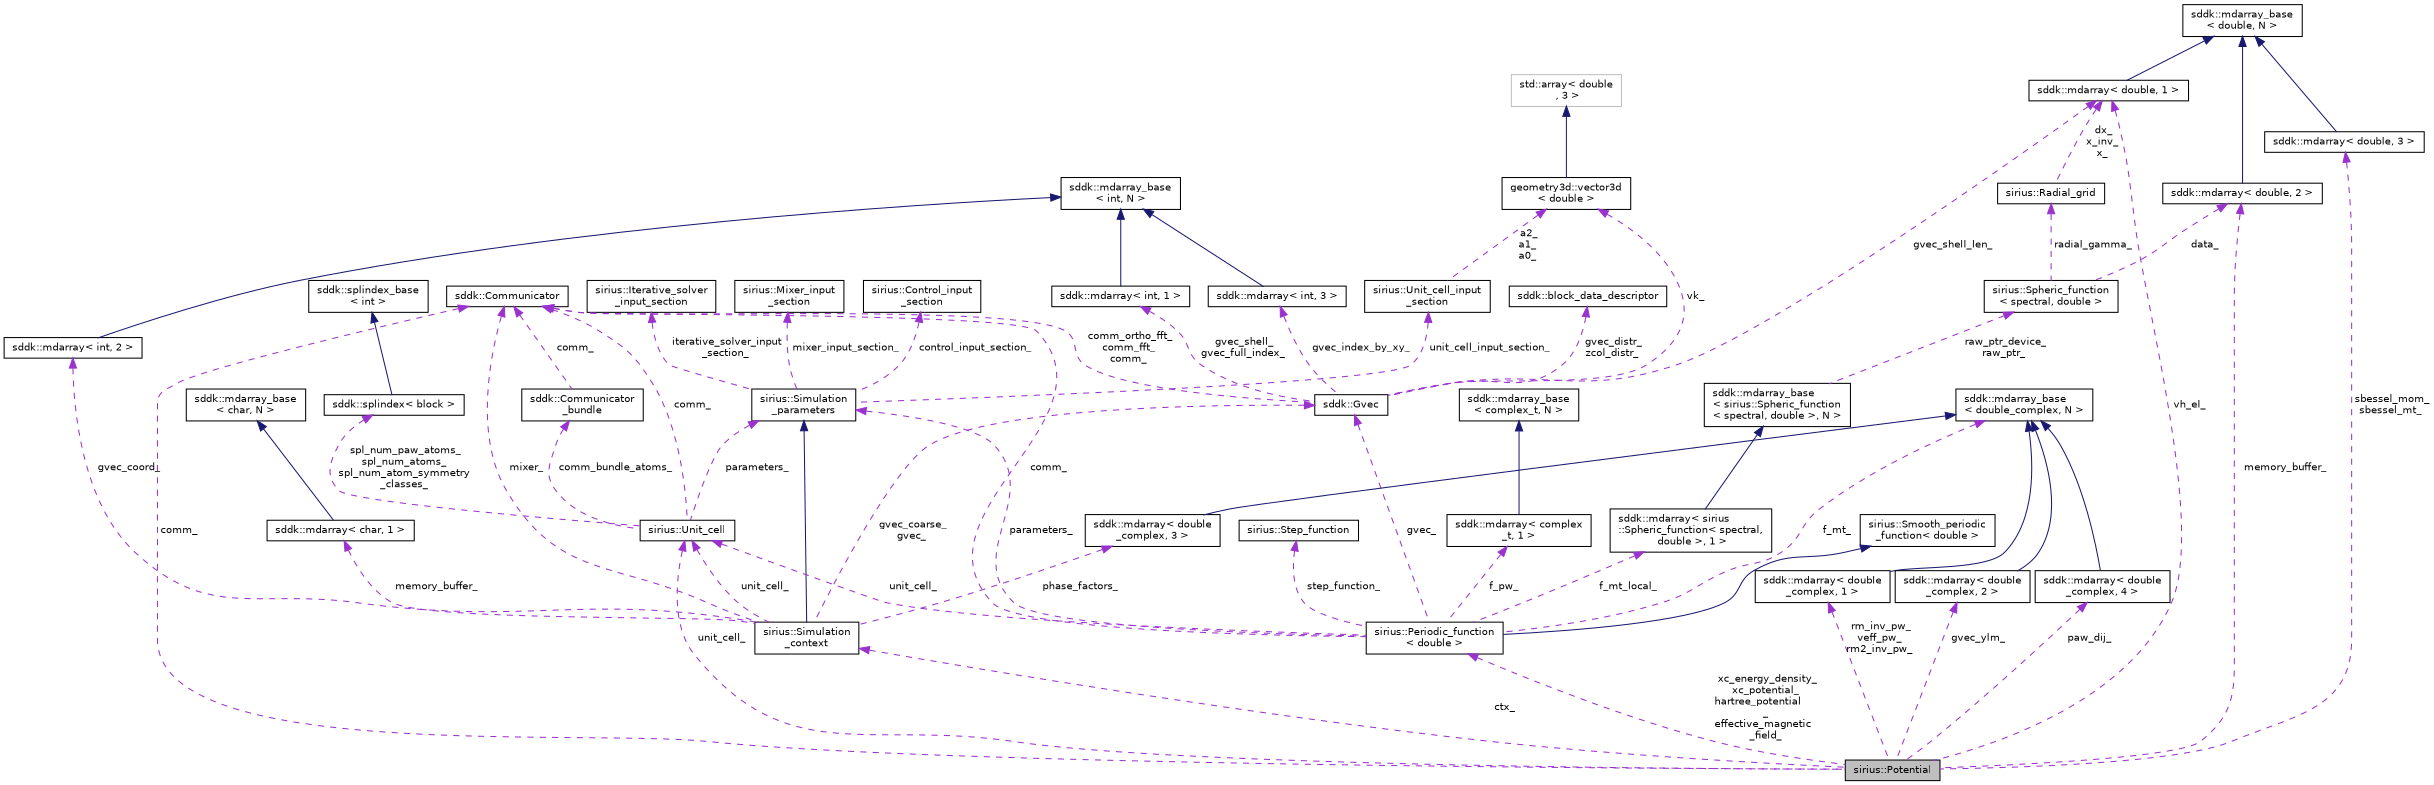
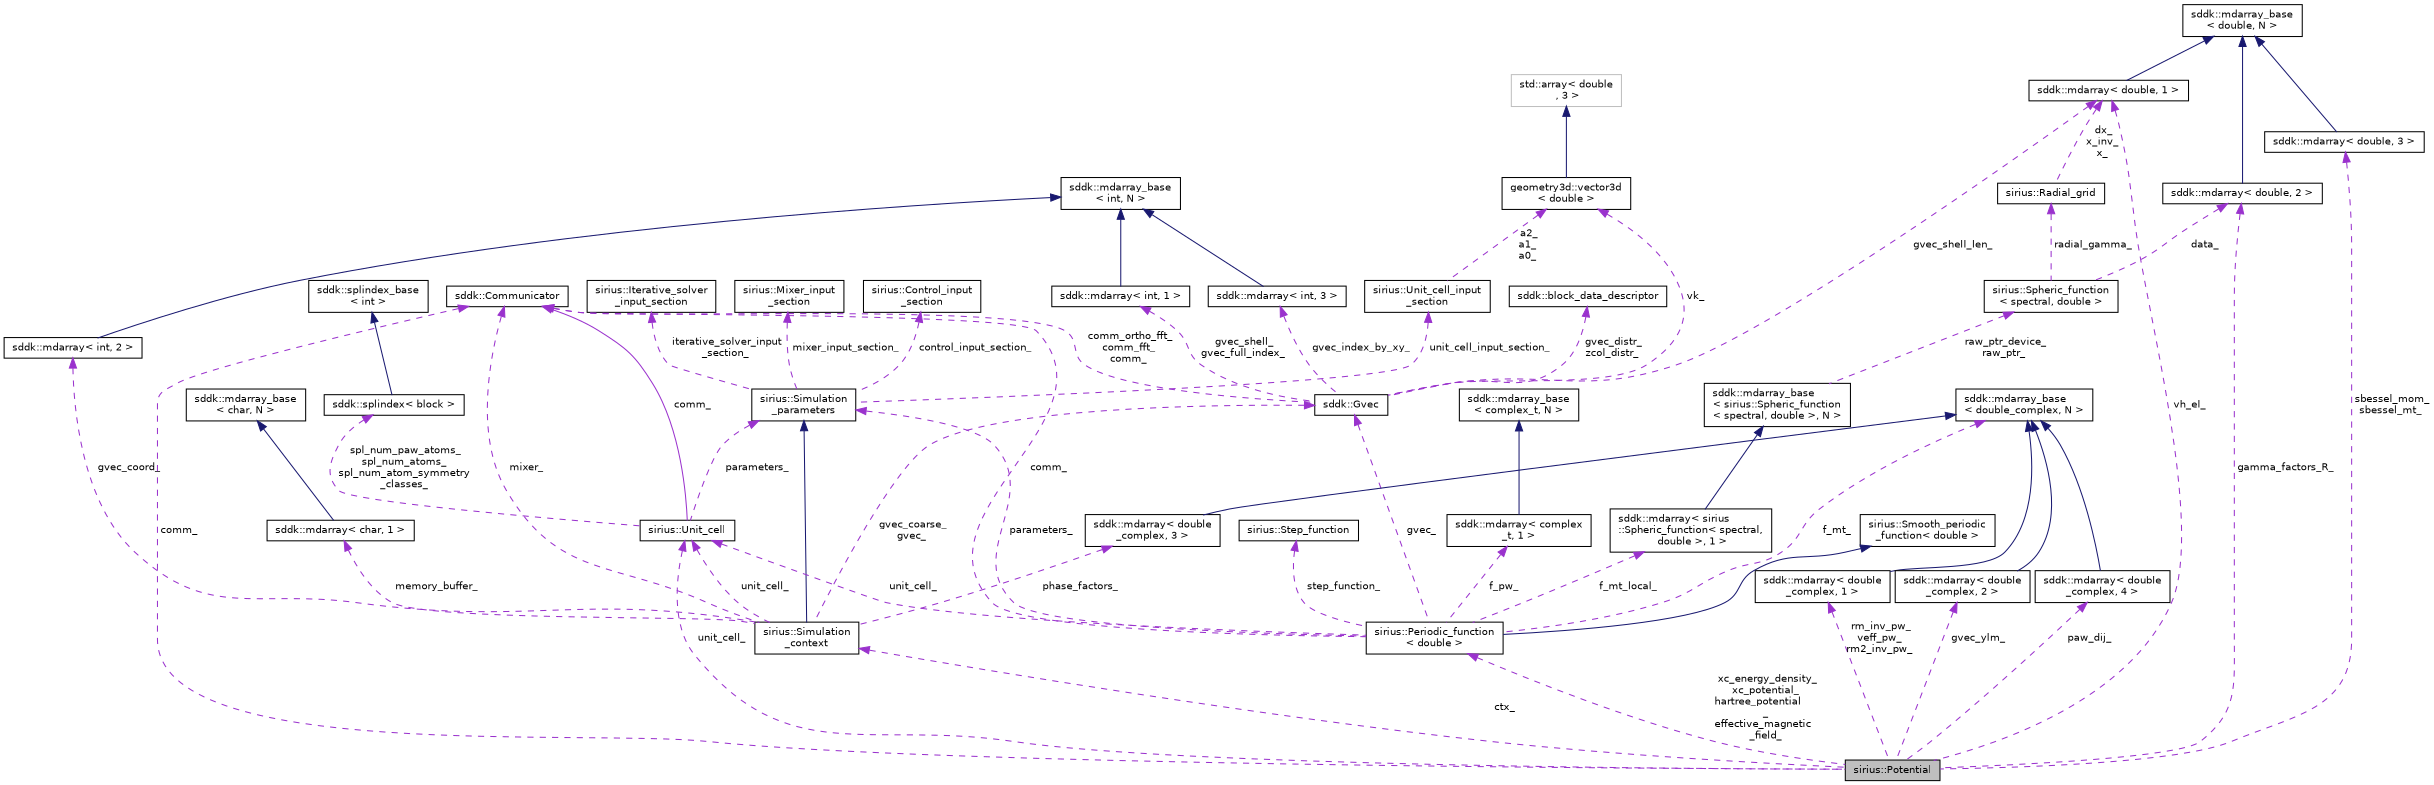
  digraph {
    rankdir=TB
    node [color=black fillcolor=white fontname=Helvetica fontsize=10 shape=record style=filled]
    edge [color=darkorchid3 dir=back fontname=Helvetica fontsize=10 labelfontname=Helvetica labelfontsize=10 style=dashed]
    n1 [fillcolor=grey75 fontcolor=black height=0.2 label="sirius::Potential" width=0.4]
    n2 [height=0.2 label="sirius::Simulation\l_context" width=0.4]
    n3 [height=0.2 label="sirius::Simulation\l_parameters" width=0.4]
    n4 [height=0.2 label="sirius::Unit_cell" width=0.4]
    n5 [height=0.2 label="sirius::Periodic_function\l\< double \>" width=0.4]
    n6 [height=0.2 label="sirius::Iterative_solver\l_input_section" width=0.4]
    n7 [height=0.2 label="sirius::Unit_cell_input\l_section" width=0.4]
    n8 [height=0.2 label="geometry3d::vector3d\l\< double \>" width=0.4]
    n9 [height=0.2 label="sddk::Gvec" width=0.4]
    n10 [color=grey75 height=0.2 label="std::array\< double\l , 3 \>" width=0.4]
    n11 [height=0.2 label="sirius::Mixer_input\l_section" width=0.4]
    n12 [height=0.2 label="sirius::Control_input\l_section" width=0.4]
    n13 [height=0.2 label="sddk::mdarray\< int, 2 \>" width=0.4]
    n14 [height=0.2 label="sddk::mdarray_base\l\< int, N \>" width=0.4]
    n15 [height=0.2 label="sddk::mdarray\< int, 3 \>" width=0.4]
    n16 [height=0.2 label="sddk::mdarray\< int, 1 \>" width=0.4]
    n17 [height=0.2 label="sddk::mdarray\< char, 1 \>" width=0.4]
    n18 [height=0.2 label="sddk::mdarray_base\l\< char, N \>" width=0.4]
    n19 [height=0.2 label="sddk::mdarray\< double\l_complex, 3 \>" width=0.4]
    n20 [height=0.2 label="sddk::mdarray_base\l\< double_complex, N \>" width=0.4]
    n21 [height=0.2 label="sddk::mdarray\< double\l_complex, 1 \>" width=0.4]
    n22 [height=0.2 label="sddk::mdarray\< double\l_complex, 2 \>" width=0.4]
    n23 [height=0.2 label="sddk::mdarray\< double\l_complex, 4 \>" width=0.4]
    n24 [height=0.2 label="sddk::Communicator" width=0.4]
-   n25 [height=0.2 label="sddk::Communicator\l_bundle" width=0.4]
    n26 [height=0.2 label="sddk::mdarray\< double, 1 \>" width=0.4]
    n27 [height=0.2 label="sirius::Radial_grid" width=0.4]
    n28 [height=0.2 label="sirius::Spheric_function\l\< spectral, double \>" width=0.4]
    n29 [height=0.2 label="sddk::mdarray_base\l\< double, N \>" width=0.4]
    n30 [height=0.2 label="sddk::mdarray\< double, 2 \>" width=0.4]
    n31 [height=0.2 label="sddk::mdarray\< double, 3 \>" width=0.4]
    n32 [height=0.2 label="sddk::block_data_descriptor" width=0.4]
    n33 [height=0.2 label="sddk::splindex\< block \>" width=0.4]
    n34 [height=0.2 label="sddk::splindex_base\l\< int \>" width=0.4]
    n35 [height=0.2 label="sirius::Smooth_periodic\l_function\< double \>" width=0.4]
    n36 [height=0.2 label="sirius::Step_function" width=0.4]
    n37 [height=0.2 label="sddk::mdarray\< complex\l_t, 1 \>" width=0.4]
    n38 [height=0.2 label="sddk::mdarray_base\l\< complex_t, N \>" width=0.4]
    n39 [height=0.2 label="sddk::mdarray\< sirius\l::Spheric_function\< spectral,\l double \>, 1 \>" width=0.4]
    n40 [height=0.2 label="sddk::mdarray_base\l\< sirius::Spheric_function\l\< spectral, double \>, N \>" width=0.4]
    n2 -> n1 [label=" ctx_"]
    n3 -> n2 [color=midnightblue style=solid]
    n3 -> n4 [label=" parameters_"]
    n3 -> n5 [label=" parameters_"]
    n4 -> n1 [label=" unit_cell_"]
    n4 -> n2 [label=" unit_cell_"]
    n4 -> n5 [label=" unit_cell_"]
    n5 -> n1 [label=" xc_energy_density_\nxc_potential_\nhartree_potential\l_\neffective_magnetic\l_field_"]
    n6 -> n3 [label=" iterative_solver_input\l_section_"]
    n7 -> n3 [label=" unit_cell_input_section_"]
    n8 -> n7 [label=" a2_\na1_\na0_"]
    n8 -> n9 [label=" vk_"]
    n9 -> n2 [label=" gvec_coarse_\ngvec_"]
    n9 -> n5 [label=" gvec_"]
    n10 -> n8 [color=midnightblue style=solid]
    n11 -> n3 [label=" mixer_input_section_"]
    n12 -> n3 [label=" control_input_section_"]
    n13 -> n2 [label=" gvec_coord_"]
    n14 -> n13 [color=midnightblue style=solid]
    n14 -> n15 [color=midnightblue style=solid]
    n14 -> n16 [color=midnightblue style=solid]
    n15 -> n9 [label=" gvec_index_by_xy_"]
    n16 -> n9 [label=" gvec_shell_\ngvec_full_index_"]
    n17 -> n2 [label=" memory_buffer_"]
    n18 -> n17 [color=midnightblue style=solid]
    n19 -> n2 [label=" phase_factors_"]
    n20 -> n5 [label=" f_mt_"]
    n20 -> n19 [color=midnightblue style=solid]
    n20 -> n21 [color=midnightblue style=solid]
    n20 -> n22 [color=midnightblue style=solid]
    n20 -> n23 [color=midnightblue style=solid]
    n21 -> n1 [label=" rm_inv_pw_\nveff_pw_\nrm2_inv_pw_"]
    n22 -> n1 [label=" gvec_ylm_"]
    n23 -> n1 [label=" paw_dij_"]
    n24 -> n1 [label=" comm_"]
    n24 -> n2 [label=" mixer_"]
-   n24 -> n4 [label=" comm_"]
+   n24 -> n4 [label=" comm_" style=solid]
    n24 -> n5 [label=" comm_"]
    n24 -> n9 [label=" comm_ortho_fft_\ncomm_fft_\ncomm_"]
-   n24 -> n25 [label=" comm_"]
-   n25 -> n4 [label=" comm_bundle_atoms_"]
    n26 -> n1 [label=" vh_el_"]
    n26 -> n9 [label=" gvec_shell_len_"]
    n26 -> n27 [label=" dx_\nx_inv_\nx_"]
    n27 -> n28 [label=" radial_gamma_"]
    n28 -> n40 [label=" raw_ptr_device_\nraw_ptr_"]
    n29 -> n26 [color=midnightblue style=solid]
    n29 -> n30 [color=midnightblue style=solid]
    n29 -> n31 [color=midnightblue style=solid]
-   n30 -> n1 [label=" memory_buffer_"]
+   n30 -> n1 [label=" gamma_factors_R_"]
    n30 -> n28 [label=" data_"]
    n31 -> n1 [label=" sbessel_mom_\nsbessel_mt_"]
    n32 -> n9 [label=" gvec_distr_\nzcol_distr_"]
    n33 -> n4 [label=" spl_num_paw_atoms_\nspl_num_atoms_\nspl_num_atom_symmetry\l_classes_"]
    n34 -> n33 [color=midnightblue style=solid]
    n35 -> n5 [color=midnightblue style=solid]
    n36 -> n5 [label=" step_function_"]
    n37 -> n5 [label=" f_pw_"]
    n38 -> n37 [color=midnightblue style=solid]
    n39 -> n5 [label=" f_mt_local_"]
    n40 -> n39 [color=midnightblue style=solid]
  }
